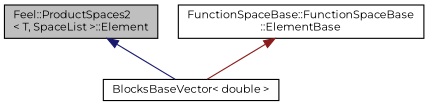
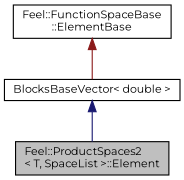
  digraph {
    fontname=Montserrat
    node [color=black fillcolor=white fontname=Montserrat fontsize=10 shape=record style=filled]
    edge [dir=back fontname=Montserrat fontsize=10 labelfontname=Helvetica labelfontsize=10 style=solid]
    n1 [fillcolor=grey75 fontcolor=black height=0.2 label="Feel::ProductSpaces2\l\< T, SpaceList \>::Element" width=0.4]
    n2 [height=0.2 label="BlocksBaseVector\< double \>" width=0.4]
-   n3 [height=0.2 label="FunctionSpaceBase::FunctionSpaceBase\l::ElementBase" width=0.4]
-   n1 -> n2 [color=midnightblue]
+   n3 [height=0.2 label="Feel::FunctionSpaceBase\l::ElementBase" width=0.4]
+   n2 -> n1 [color=midnightblue]
    n3 -> n2 [color=firebrick4]
  }
